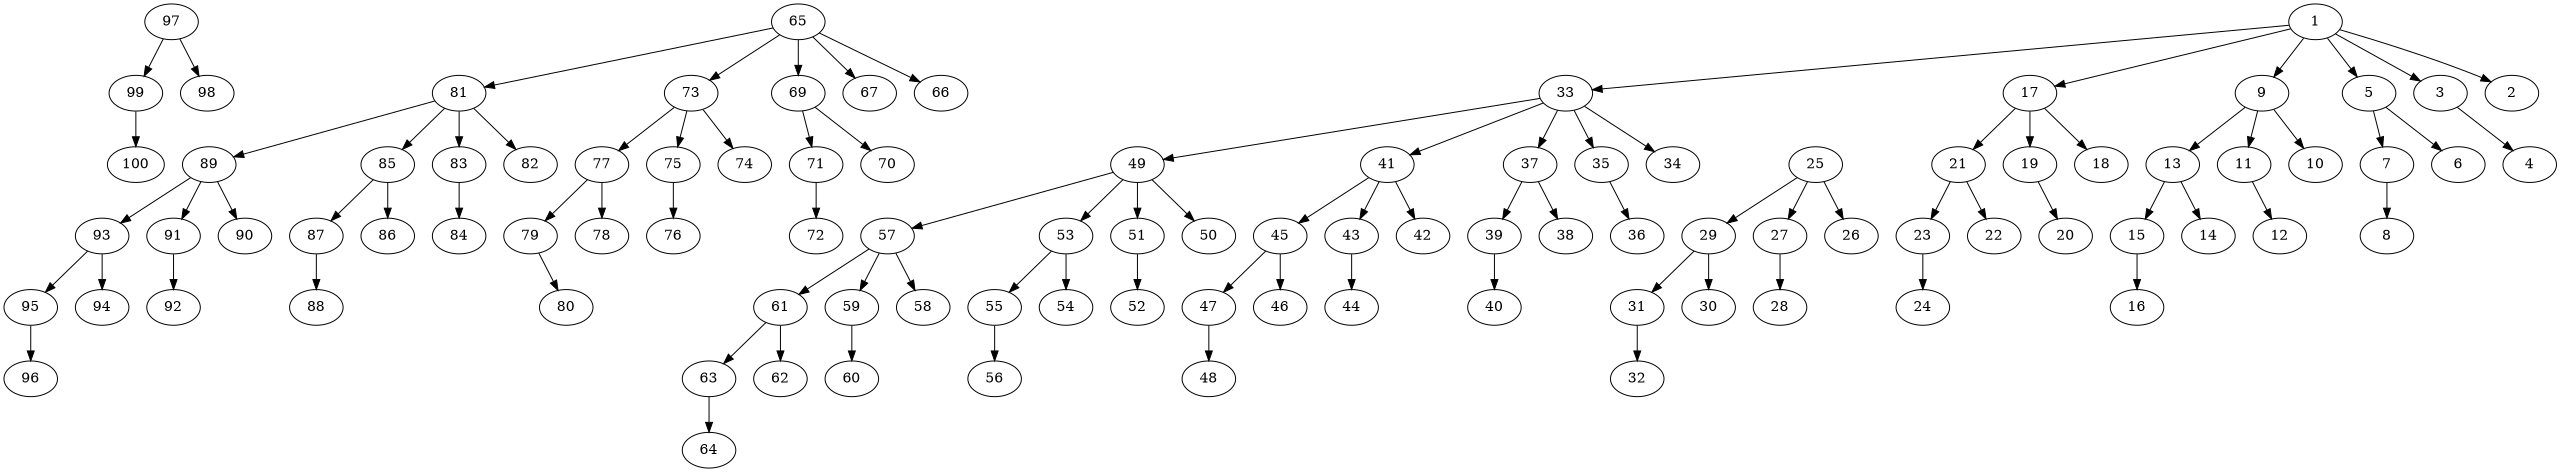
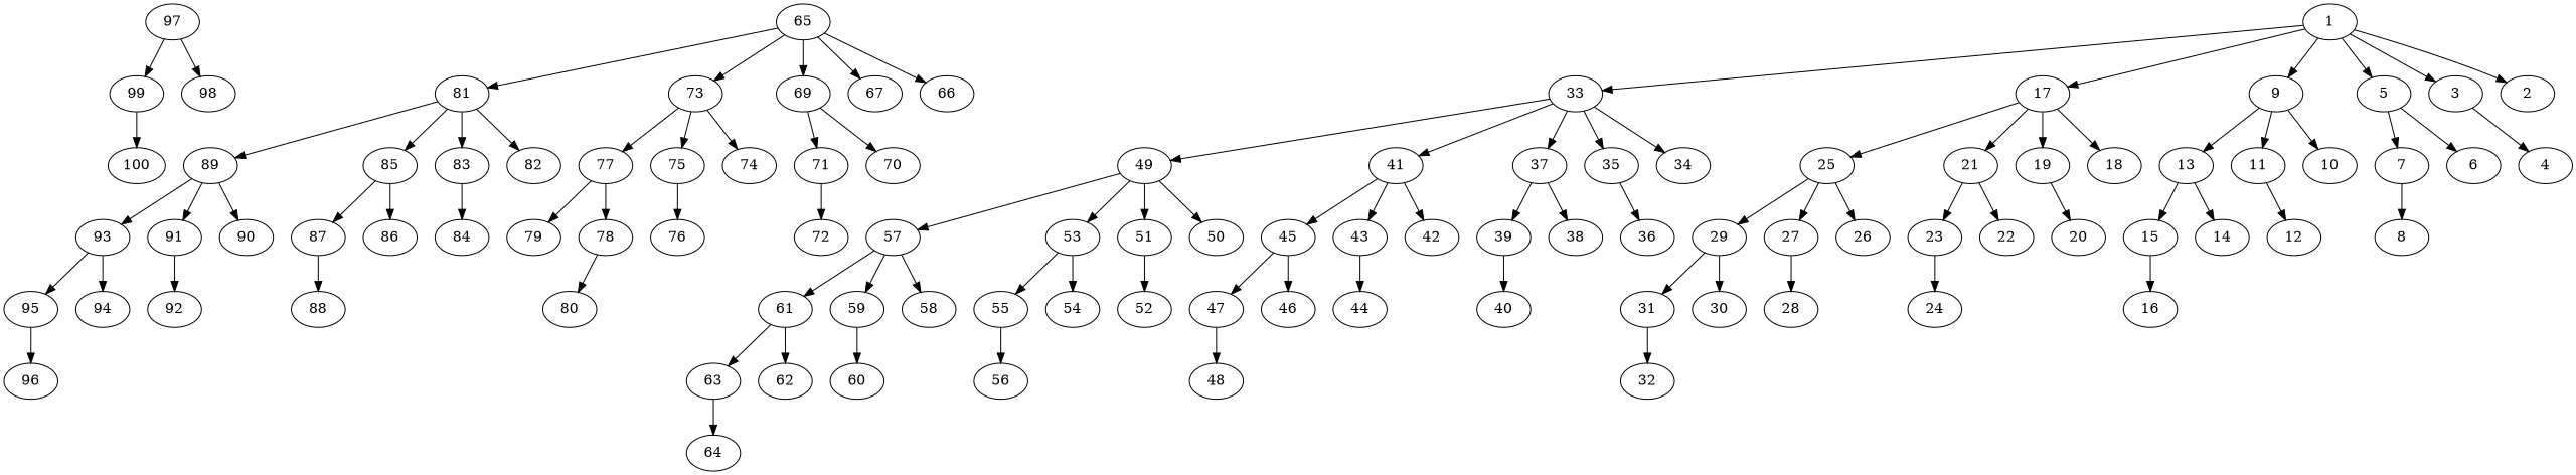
  digraph {
    97
    99
    98
    100
    65
    81
    73
    69
    67
    66
    89
    85
    83
    82
    77
    75
    74
    71
    70
    93
    91
    90
    87
    86
    84
    95
    94
    92
    96
    88
    79
    78
    76
    80
    72
    1
    33
    17
    9
    5
    3
    2
    49
    41
    37
    35
    34
    25
    21
    19
    18
    13
    11
    10
    7
    6
    4
    57
    53
    51
    50
    45
    43
    42
    39
    38
    36
    61
    59
    58
    55
    54
    52
    63
    62
    60
    64
    56
    47
    46
    44
    48
    40
    29
    27
    26
    23
    22
    20
    31
    30
    28
    32
    24
    15
    14
    12
    16
    8
    97 -> 99
    97 -> 98
    99 -> 100
    65 -> 81
    65 -> 73
    65 -> 69
    65 -> 67
    65 -> 66
    81 -> 89
    81 -> 85
    81 -> 83
    81 -> 82
    73 -> 77
    73 -> 75
    73 -> 74
    69 -> 71
    69 -> 70
    89 -> 93
    89 -> 91
    89 -> 90
    85 -> 87
    85 -> 86
    83 -> 84
    77 -> 79
    77 -> 78
    75 -> 76
    71 -> 72
    93 -> 95
    93 -> 94
    91 -> 92
    87 -> 88
    95 -> 96
-   79 -> 80
+   78 -> 80
    1 -> 33
    1 -> 17
    1 -> 9
    1 -> 5
    1 -> 3
    1 -> 2
    33 -> 49
    33 -> 41
    33 -> 37
    33 -> 35
    33 -> 34
+   17 -> 25
    17 -> 21
    17 -> 19
    17 -> 18
    9 -> 13
    9 -> 11
    9 -> 10
    5 -> 7
    5 -> 6
    3 -> 4
    49 -> 57
    49 -> 53
    49 -> 51
    49 -> 50
    41 -> 45
    41 -> 43
    41 -> 42
    37 -> 39
    37 -> 38
    35 -> 36
    25 -> 29
    25 -> 27
    25 -> 26
    21 -> 23
    21 -> 22
    19 -> 20
    13 -> 15
    13 -> 14
    11 -> 12
    7 -> 8
    57 -> 61
    57 -> 59
    57 -> 58
    53 -> 55
    53 -> 54
    51 -> 52
    45 -> 47
    45 -> 46
    43 -> 44
    39 -> 40
    61 -> 63
    61 -> 62
    59 -> 60
    55 -> 56
    63 -> 64
    47 -> 48
    29 -> 31
    29 -> 30
    27 -> 28
    23 -> 24
    31 -> 32
    15 -> 16
  }
